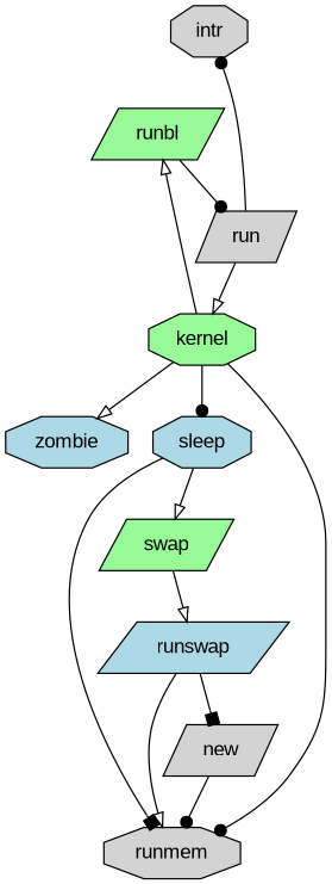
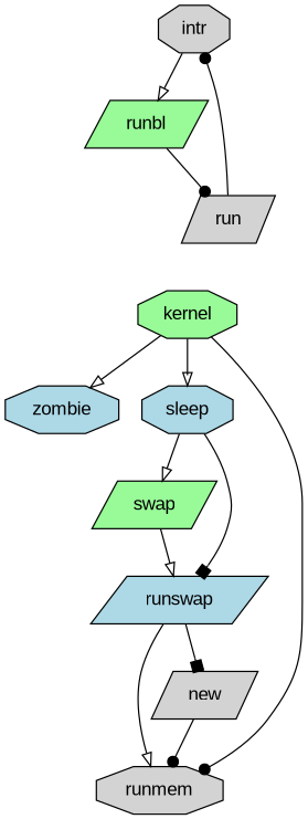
  digraph {
    fontname="Liberation Sans"
    node [fillcolor=lightgrey fontname="Liberation Sans" shape=octagon style=filled]
    edge [arrowhead=onormal fontname="Liberation Sans"]
    intr
    run [shape=parallelogram]
    kernel [fillcolor=palegreen]
    runbl [fillcolor=palegreen shape=parallelogram]
    zombie [fillcolor=lightblue]
    sleep [fillcolor=lightblue]
    runmem
    swap [fillcolor=palegreen shape=parallelogram]
    runswap [fillcolor=lightblue shape=parallelogram]
    new [shape=parallelogram]
-   kernel -> runbl
+   intr -> runbl
    run -> intr [arrowhead=dot]
-   run -> kernel
    kernel -> zombie
-   kernel -> sleep [arrowhead=dot]
+   kernel -> sleep
    kernel -> runmem [arrowhead=dot]
    runbl -> run [arrowhead=dot]
-   sleep -> runmem [arrowhead=box]
+   sleep -> runswap [arrowhead=box]
    sleep -> swap
    swap -> runswap
    runswap -> runmem
    runswap -> new [arrowhead=box]
    new -> runmem [arrowhead=dot]
  }
